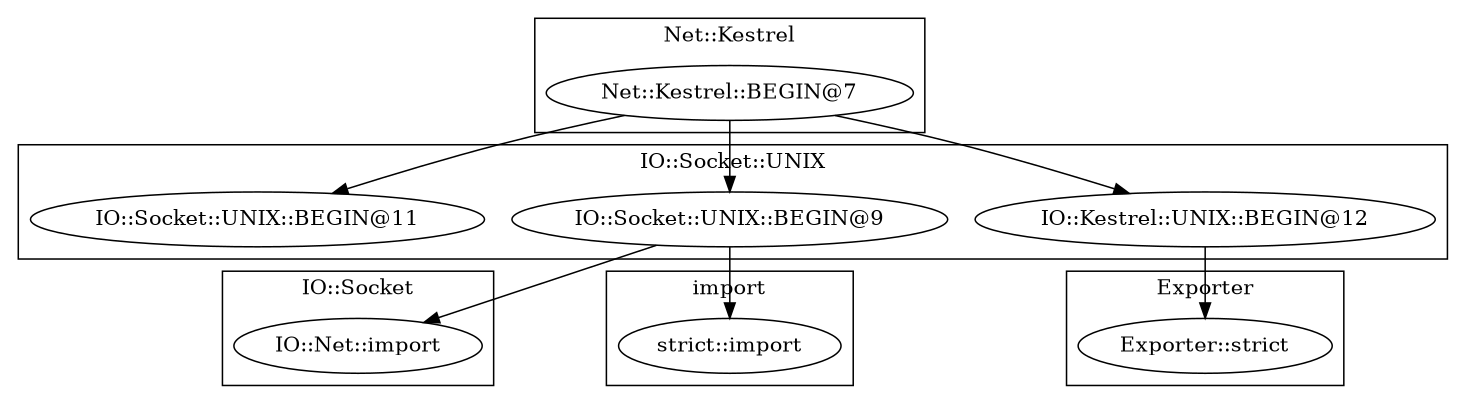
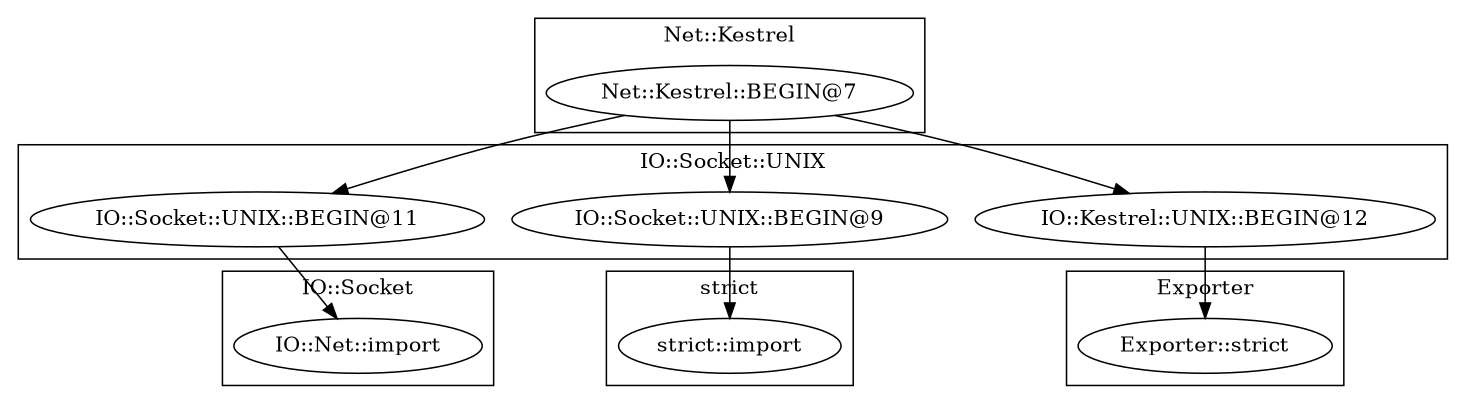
  digraph {
    "Net::Kestrel::BEGIN@7"
    "IO::Socket::UNIX::BEGIN@11"
    "IO::Socket::UNIX::BEGIN@9"
    n4 [label="IO::Kestrel::UNIX::BEGIN@12"]
    "strict::import"
    n6 [label="Exporter::strict"]
    n7 [label="IO::Net::import"]
    subgraph cluster_1 {
      label="Net::Kestrel"
      "Net::Kestrel::BEGIN@7"
    }
    subgraph cluster_2 {
      label="IO::Socket::UNIX"
      "IO::Socket::UNIX::BEGIN@11"
      "IO::Socket::UNIX::BEGIN@9"
      n4
    }
    subgraph cluster_3 {
-     label=import
+     label="strict"
      "strict::import"
    }
    subgraph cluster_4 {
      label=Exporter
      n6
    }
    subgraph cluster_5 {
      label="IO::Socket"
      n7
    }
    "Net::Kestrel::BEGIN@7" -> "IO::Socket::UNIX::BEGIN@11"
    "Net::Kestrel::BEGIN@7" -> "IO::Socket::UNIX::BEGIN@9"
    "Net::Kestrel::BEGIN@7" -> n4
-   "IO::Socket::UNIX::BEGIN@9" -> n7
+   "IO::Socket::UNIX::BEGIN@11" -> n7
    "IO::Socket::UNIX::BEGIN@9" -> "strict::import"
    n4 -> n6
  }
